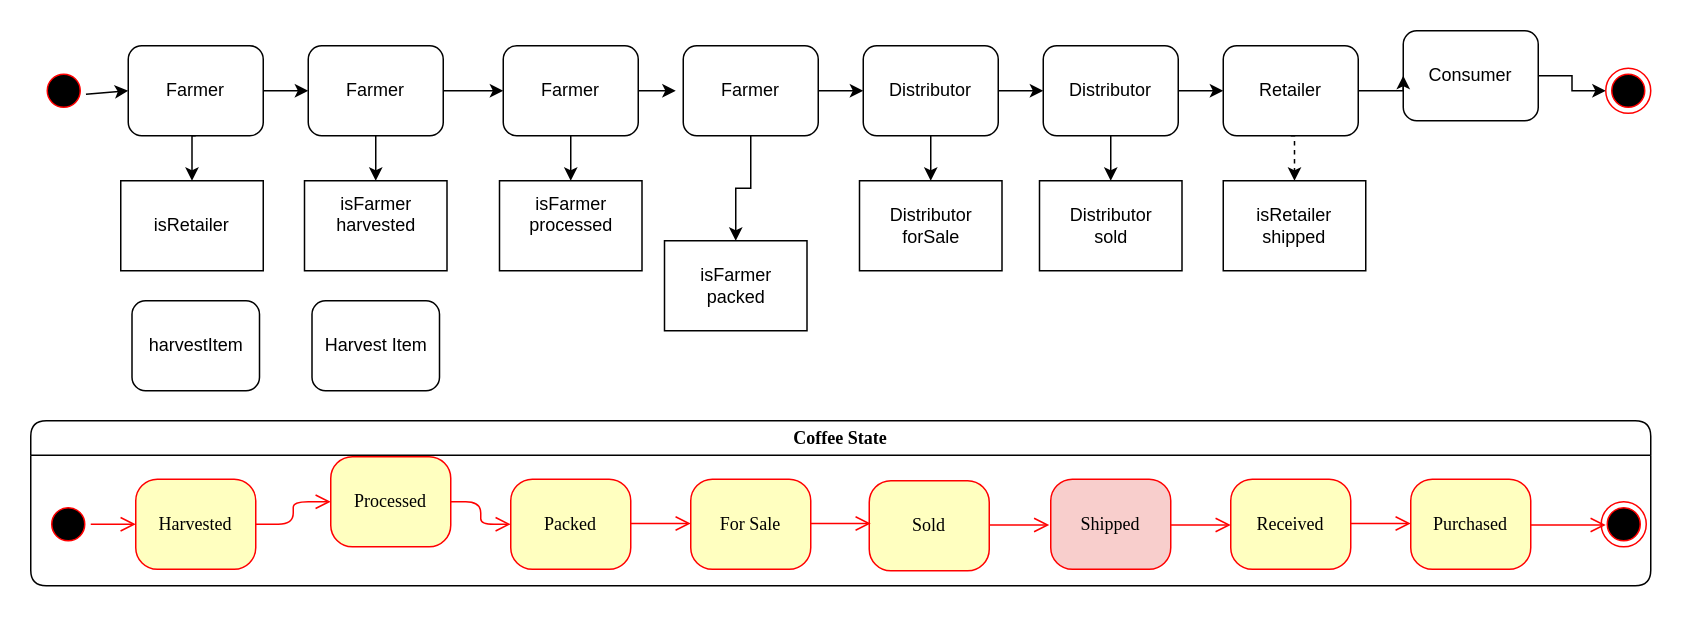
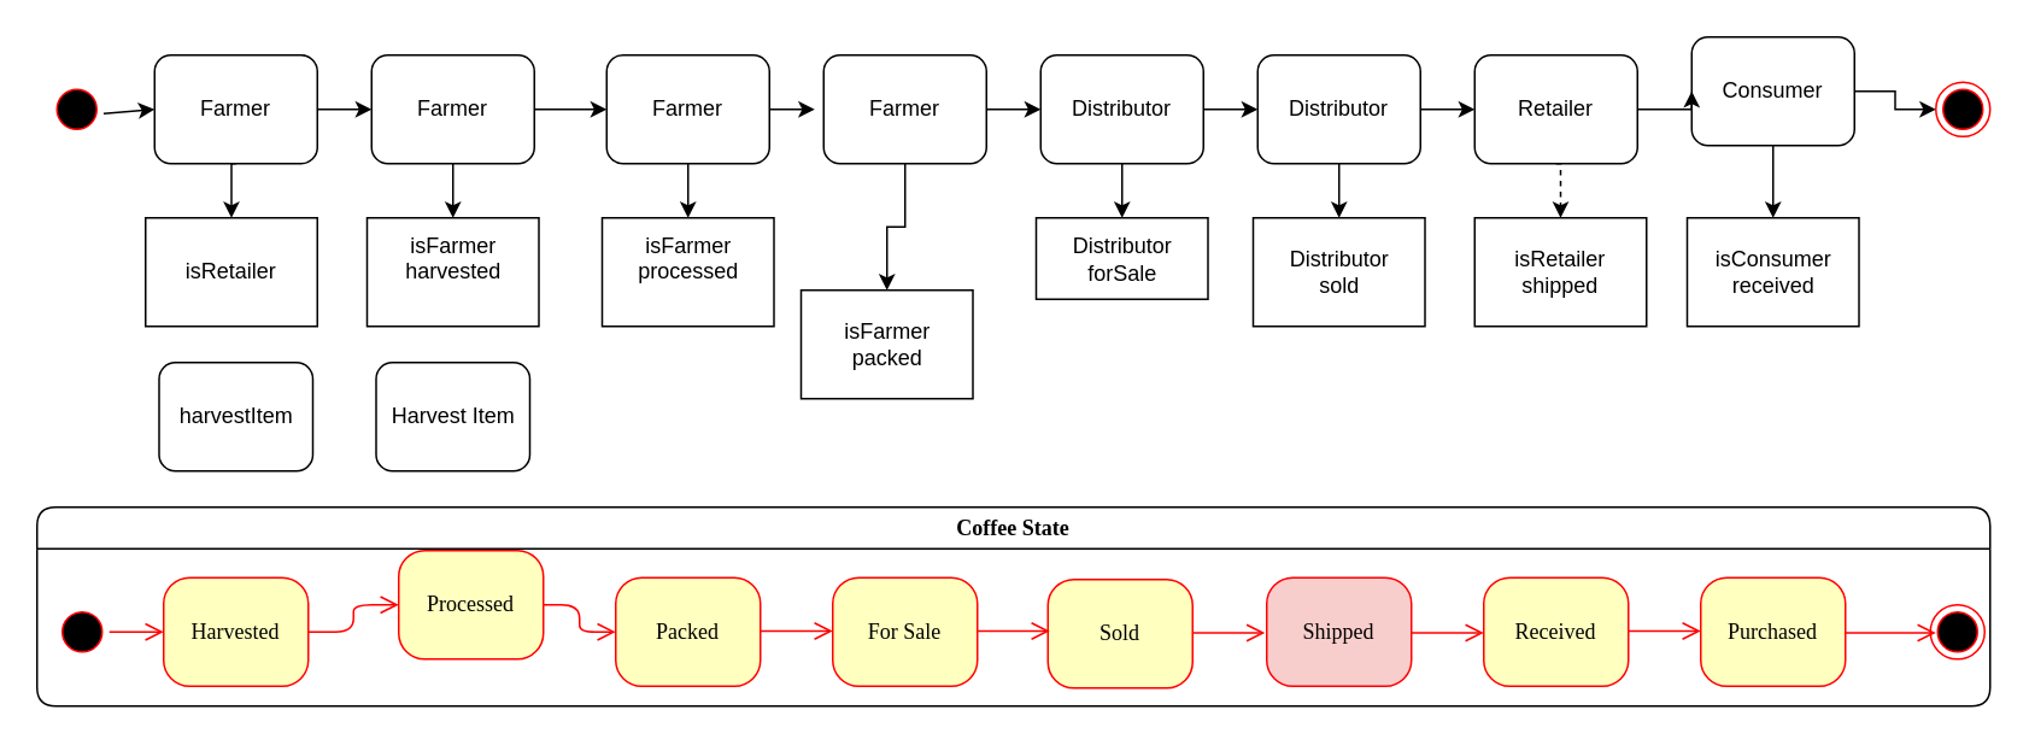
  <mxCell id="0" />
  <mxCell id="1" parent="0" />
  <mxCell id="2" value="" style="ellipse;html=1;shape=startState;fillColor=#000000;strokeColor=#ff0000;rounded=1;shadow=0;comic=0;labelBackgroundColor=none;fontFamily=Verdana;fontSize=12;fontColor=#000000;align=center;direction=south;" parent="1" vertex="1"><mxGeometry x="27" y="45" width="30" height="30" as="geometry" /></mxCell>
  <mxCell id="3" value="Coffee State" style="swimlane;whiteSpace=wrap;html=1;rounded=1;shadow=0;comic=0;labelBackgroundColor=none;strokeWidth=1;fontFamily=Verdana;fontSize=12;align=center;" parent="1" vertex="1"><mxGeometry x="20" y="280" width="1080" height="110" as="geometry" /></mxCell>
  <mxCell id="4" style="edgeStyle=elbowEdgeStyle;html=1;labelBackgroundColor=none;endArrow=open;endSize=8;strokeColor=#ff0000;fontFamily=Verdana;fontSize=12;align=left;" parent="3" source="5" target="10" edge="1"><mxGeometry relative="1" as="geometry" /></mxCell>
  <mxCell id="5" value="Harvested" style="rounded=1;whiteSpace=wrap;html=1;arcSize=24;fillColor=#ffffc0;strokeColor=#ff0000;shadow=0;comic=0;labelBackgroundColor=none;fontFamily=Verdana;fontSize=12;fontColor=#000000;align=center;" parent="3" vertex="1"><mxGeometry x="70" y="39" width="80" height="60" as="geometry" /></mxCell>
  <mxCell id="6" value="" style="ellipse;html=1;shape=endState;fillColor=#000000;strokeColor=#ff0000;rounded=1;shadow=0;comic=0;labelBackgroundColor=none;fontFamily=Verdana;fontSize=12;fontColor=#000000;align=center;" parent="3" vertex="1"><mxGeometry x="1047" y="54" width="30" height="30" as="geometry" /></mxCell>
  <mxCell id="7" style="edgeStyle=elbowEdgeStyle;html=1;labelBackgroundColor=none;endArrow=open;endSize=8;strokeColor=#ff0000;fontFamily=Verdana;fontSize=12;align=left;" parent="3" source="8" target="5" edge="1"><mxGeometry relative="1" as="geometry" /></mxCell>
  <mxCell id="8" value="" style="ellipse;html=1;shape=startState;fillColor=#000000;strokeColor=#ff0000;rounded=1;shadow=0;comic=0;labelBackgroundColor=none;fontFamily=Verdana;fontSize=12;fontColor=#000000;align=center;direction=south;" parent="3" vertex="1"><mxGeometry x="10" y="54" width="30" height="30" as="geometry" /></mxCell>
  <mxCell id="9" style="edgeStyle=elbowEdgeStyle;html=1;labelBackgroundColor=none;endArrow=open;endSize=8;strokeColor=#ff0000;fontFamily=Verdana;fontSize=12;align=left;" parent="3" source="10" target="11" edge="1"><mxGeometry relative="1" as="geometry" /></mxCell>
  <mxCell id="10" value="Processed" style="rounded=1;whiteSpace=wrap;html=1;arcSize=24;fillColor=#ffffc0;strokeColor=#ff0000;shadow=0;comic=0;labelBackgroundColor=none;fontFamily=Verdana;fontSize=12;fontColor=#000000;align=center;" parent="3" vertex="1"><mxGeometry x="200" y="24" width="80" height="60" as="geometry" /></mxCell>
  <mxCell id="11" value="Packed" style="rounded=1;whiteSpace=wrap;html=1;arcSize=24;fillColor=#ffffc0;strokeColor=#ff0000;shadow=0;comic=0;labelBackgroundColor=none;fontFamily=Verdana;fontSize=12;fontColor=#000000;align=center;" parent="3" vertex="1"><mxGeometry x="320" y="39" width="80" height="60" as="geometry" /></mxCell>
  <mxCell id="12" value="For Sale" style="rounded=1;whiteSpace=wrap;html=1;arcSize=24;fillColor=#ffffc0;strokeColor=#ff0000;shadow=0;comic=0;labelBackgroundColor=none;fontFamily=Verdana;fontSize=12;fontColor=#000000;align=center;" vertex="1" parent="3"><mxGeometry x="440" y="39" width="80" height="60" as="geometry" /></mxCell>
  <mxCell id="13" style="edgeStyle=elbowEdgeStyle;html=1;labelBackgroundColor=none;endArrow=open;endSize=8;strokeColor=#ff0000;fontFamily=Verdana;fontSize=12;align=left;" edge="1" parent="3"><mxGeometry relative="1" as="geometry"><mxPoint x="400" y="68.5" as="sourcePoint" /><mxPoint x="440" y="68.5" as="targetPoint" /><Array as="points"><mxPoint x="430" y="68.5" /></Array></mxGeometry></mxCell>
  <mxCell id="14" value="Sold" style="rounded=1;whiteSpace=wrap;html=1;arcSize=24;fillColor=#ffffc0;strokeColor=#ff0000;shadow=0;comic=0;labelBackgroundColor=none;fontFamily=Verdana;fontSize=12;fontColor=#000000;align=center;" vertex="1" parent="3"><mxGeometry x="559" y="40" width="80" height="60" as="geometry" /></mxCell>
  <mxCell id="15" style="edgeStyle=elbowEdgeStyle;html=1;labelBackgroundColor=none;endArrow=open;endSize=8;strokeColor=#ff0000;fontFamily=Verdana;fontSize=12;align=left;" edge="1" parent="3"><mxGeometry relative="1" as="geometry"><mxPoint x="520" y="68.5" as="sourcePoint" /><mxPoint x="560" y="68.5" as="targetPoint" /><Array as="points"><mxPoint x="550" y="68.5" /></Array></mxGeometry></mxCell>
  <mxCell id="16" value="Shipped" style="rounded=1;whiteSpace=wrap;html=1;arcSize=24;fillColor=#f8cecc;strokeColor=#ff0000;shadow=0;comic=0;labelBackgroundColor=none;fontFamily=Verdana;fontSize=12;fontColor=#000000;align=center;" vertex="1" parent="3"><mxGeometry x="680" y="39" width="80" height="60" as="geometry" /></mxCell>
  <mxCell id="17" style="edgeStyle=elbowEdgeStyle;html=1;labelBackgroundColor=none;endArrow=open;endSize=8;strokeColor=#ff0000;fontFamily=Verdana;fontSize=12;align=left;" edge="1" parent="3"><mxGeometry relative="1" as="geometry"><mxPoint x="639" y="69.5" as="sourcePoint" /><mxPoint x="679" y="69.5" as="targetPoint" /><Array as="points"><mxPoint x="669" y="69.5" /></Array></mxGeometry></mxCell>
  <mxCell id="18" value="Received" style="rounded=1;whiteSpace=wrap;html=1;arcSize=24;fillColor=#ffffc0;strokeColor=#ff0000;shadow=0;comic=0;labelBackgroundColor=none;fontFamily=Verdana;fontSize=12;fontColor=#000000;align=center;" vertex="1" parent="3"><mxGeometry x="800" y="39" width="80" height="60" as="geometry" /></mxCell>
  <mxCell id="19" value="Purchased" style="rounded=1;whiteSpace=wrap;html=1;arcSize=24;fillColor=#ffffc0;strokeColor=#ff0000;shadow=0;comic=0;labelBackgroundColor=none;fontFamily=Verdana;fontSize=12;fontColor=#000000;align=center;" vertex="1" parent="3"><mxGeometry x="920" y="39" width="80" height="60" as="geometry" /></mxCell>
  <mxCell id="20" style="edgeStyle=elbowEdgeStyle;html=1;labelBackgroundColor=none;endArrow=open;endSize=8;strokeColor=#ff0000;fontFamily=Verdana;fontSize=12;align=left;" edge="1" parent="3"><mxGeometry relative="1" as="geometry"><mxPoint x="760" y="69.5" as="sourcePoint" /><mxPoint x="800" y="69.5" as="targetPoint" /><Array as="points"><mxPoint x="790" y="69.5" /></Array></mxGeometry></mxCell>
  <mxCell id="21" style="edgeStyle=elbowEdgeStyle;html=1;labelBackgroundColor=none;endArrow=open;endSize=8;strokeColor=#ff0000;fontFamily=Verdana;fontSize=12;align=left;" edge="1" parent="3"><mxGeometry relative="1" as="geometry"><mxPoint x="880" y="68.5" as="sourcePoint" /><mxPoint x="920" y="68.5" as="targetPoint" /><Array as="points"><mxPoint x="910" y="68.5" /></Array></mxGeometry></mxCell>
  <mxCell id="22" style="edgeStyle=elbowEdgeStyle;html=1;labelBackgroundColor=none;endArrow=open;endSize=8;strokeColor=#ff0000;fontFamily=Verdana;fontSize=12;align=left;entryX=0.1;entryY=0.517;entryDx=0;entryDy=0;entryPerimeter=0;" edge="1" parent="3" target="6"><mxGeometry relative="1" as="geometry"><mxPoint x="1000" y="69.5" as="sourcePoint" /><mxPoint x="1040" y="69.5" as="targetPoint" /><Array as="points"><mxPoint x="1030" y="69.5" /></Array></mxGeometry></mxCell>
  <mxCell id="23" value="isRetailer" style="rounded=0;whiteSpace=wrap;html=1;" vertex="1" parent="1"><mxGeometry x="80" y="120" width="95" height="60" as="geometry" /></mxCell>
  <mxCell id="24" style="edgeStyle=orthogonalEdgeStyle;rounded=0;orthogonalLoop=1;jettySize=auto;html=1;exitX=1;exitY=0.5;exitDx=0;exitDy=0;entryX=0;entryY=0.5;entryDx=0;entryDy=0;" edge="1" parent="1" source="26" target="48"><mxGeometry relative="1" as="geometry" /></mxCell>
  <mxCell id="25" style="edgeStyle=orthogonalEdgeStyle;rounded=0;orthogonalLoop=1;jettySize=auto;html=1;exitX=0.5;exitY=1;exitDx=0;exitDy=0;entryX=0.5;entryY=0;entryDx=0;entryDy=0;" edge="1" parent="1" source="26" target="23"><mxGeometry relative="1" as="geometry" /></mxCell>
  <mxCell id="26" value="Farmer" style="rounded=1;whiteSpace=wrap;html=1;" vertex="1" parent="1"><mxGeometry x="85" y="30" width="90" height="60" as="geometry" /></mxCell>
  <mxCell id="27" value="harvestItem" style="rounded=1;whiteSpace=wrap;html=1;" vertex="1" parent="1"><mxGeometry x="87.5" y="200" width="85" height="60" as="geometry" /></mxCell>
  <mxCell id="28" style="edgeStyle=orthogonalEdgeStyle;rounded=0;orthogonalLoop=1;jettySize=auto;html=1;exitX=1;exitY=0.5;exitDx=0;exitDy=0;" edge="1" parent="1" source="30"><mxGeometry relative="1" as="geometry"><mxPoint x="450" y="60" as="targetPoint" /></mxGeometry></mxCell>
  <mxCell id="29" style="edgeStyle=orthogonalEdgeStyle;rounded=0;orthogonalLoop=1;jettySize=auto;html=1;exitX=0.5;exitY=1;exitDx=0;exitDy=0;entryX=0.5;entryY=0;entryDx=0;entryDy=0;" edge="1" parent="1" source="30" target="55"><mxGeometry relative="1" as="geometry" /></mxCell>
  <mxCell id="30" value="Farmer" style="rounded=1;whiteSpace=wrap;html=1;" vertex="1" parent="1"><mxGeometry x="335" y="30" width="90" height="60" as="geometry" /></mxCell>
  <mxCell id="31" style="edgeStyle=orthogonalEdgeStyle;rounded=0;orthogonalLoop=1;jettySize=auto;html=1;exitX=1;exitY=0.5;exitDx=0;exitDy=0;entryX=0;entryY=0.5;entryDx=0;entryDy=0;" edge="1" parent="1" source="33" target="51"><mxGeometry relative="1" as="geometry" /></mxCell>
+ <mxCell id="32" style="edgeStyle=orthogonalEdgeStyle;rounded=0;orthogonalLoop=1;jettySize=auto;html=1;exitX=0.5;exitY=1;exitDx=0;exitDy=0;entryX=0.5;entryY=0;entryDx=0;entryDy=0;" edge="1" parent="1" source="33" target="60"><mxGeometry relative="1" as="geometry" /></mxCell>
  <mxCell id="33" value="Consumer" style="rounded=1;whiteSpace=wrap;html=1;" vertex="1" parent="1"><mxGeometry x="935" y="20" width="90" height="60" as="geometry" /></mxCell>
  <mxCell id="34" style="edgeStyle=orthogonalEdgeStyle;rounded=0;orthogonalLoop=1;jettySize=auto;html=1;exitX=1;exitY=0.5;exitDx=0;exitDy=0;entryX=0;entryY=0.5;entryDx=0;entryDy=0;" edge="1" parent="1" source="36" target="39"><mxGeometry relative="1" as="geometry" /></mxCell>
  <mxCell id="35" style="edgeStyle=orthogonalEdgeStyle;rounded=0;orthogonalLoop=1;jettySize=auto;html=1;exitX=0.5;exitY=1;exitDx=0;exitDy=0;entryX=0.5;entryY=0;entryDx=0;entryDy=0;" edge="1" parent="1" source="36" target="56"><mxGeometry relative="1" as="geometry" /></mxCell>
  <mxCell id="36" value="Farmer" style="rounded=1;whiteSpace=wrap;html=1;" vertex="1" parent="1"><mxGeometry x="455" y="30" width="90" height="60" as="geometry" /></mxCell>
  <mxCell id="37" style="edgeStyle=orthogonalEdgeStyle;rounded=0;orthogonalLoop=1;jettySize=auto;html=1;exitX=1;exitY=0.5;exitDx=0;exitDy=0;entryX=0;entryY=0.5;entryDx=0;entryDy=0;" edge="1" parent="1" source="39" target="42"><mxGeometry relative="1" as="geometry" /></mxCell>
  <mxCell id="38" style="edgeStyle=orthogonalEdgeStyle;rounded=0;orthogonalLoop=1;jettySize=auto;html=1;exitX=0.5;exitY=1;exitDx=0;exitDy=0;entryX=0.5;entryY=0;entryDx=0;entryDy=0;" edge="1" parent="1" source="39" target="57"><mxGeometry relative="1" as="geometry" /></mxCell>
  <mxCell id="39" value="Distributor" style="rounded=1;whiteSpace=wrap;html=1;" vertex="1" parent="1"><mxGeometry x="575" y="30" width="90" height="60" as="geometry" /></mxCell>
  <mxCell id="40" style="edgeStyle=orthogonalEdgeStyle;rounded=0;orthogonalLoop=1;jettySize=auto;html=1;exitX=1;exitY=0.5;exitDx=0;exitDy=0;entryX=0;entryY=0.5;entryDx=0;entryDy=0;" edge="1" parent="1" source="42" target="45"><mxGeometry relative="1" as="geometry" /></mxCell>
  <mxCell id="41" style="edgeStyle=orthogonalEdgeStyle;rounded=0;orthogonalLoop=1;jettySize=auto;html=1;exitX=0.5;exitY=1;exitDx=0;exitDy=0;" edge="1" parent="1" source="42" target="58"><mxGeometry relative="1" as="geometry" /></mxCell>
  <mxCell id="42" value="Distributor" style="rounded=1;whiteSpace=wrap;html=1;" vertex="1" parent="1"><mxGeometry x="695" y="30" width="90" height="60" as="geometry" /></mxCell>
  <mxCell id="43" style="edgeStyle=orthogonalEdgeStyle;rounded=0;orthogonalLoop=1;jettySize=auto;html=1;exitX=1;exitY=0.5;exitDx=0;exitDy=0;entryX=0;entryY=0.5;entryDx=0;entryDy=0;" edge="1" parent="1" source="45" target="33"><mxGeometry relative="1" as="geometry" /></mxCell>
  <mxCell id="44" style="edgeStyle=orthogonalEdgeStyle;rounded=0;orthogonalLoop=1;jettySize=auto;html=1;exitX=0.5;exitY=1;exitDx=0;exitDy=0;entryX=0.5;entryY=0;entryDx=0;entryDy=0;dashed=1;" edge="1" parent="1" source="45" target="59"><mxGeometry relative="1" as="geometry" /></mxCell>
  <mxCell id="45" value="Retailer" style="rounded=1;whiteSpace=wrap;html=1;" vertex="1" parent="1"><mxGeometry x="815" y="30" width="90" height="60" as="geometry" /></mxCell>
  <mxCell id="46" style="edgeStyle=orthogonalEdgeStyle;rounded=0;orthogonalLoop=1;jettySize=auto;html=1;exitX=1;exitY=0.5;exitDx=0;exitDy=0;entryX=0;entryY=0.5;entryDx=0;entryDy=0;" edge="1" parent="1" source="48" target="30"><mxGeometry relative="1" as="geometry" /></mxCell>
  <mxCell id="47" style="edgeStyle=orthogonalEdgeStyle;rounded=0;orthogonalLoop=1;jettySize=auto;html=1;exitX=0.5;exitY=1;exitDx=0;exitDy=0;" edge="1" parent="1" source="48" target="54"><mxGeometry relative="1" as="geometry" /></mxCell>
  <mxCell id="48" value="Farmer" style="rounded=1;whiteSpace=wrap;html=1;" vertex="1" parent="1"><mxGeometry x="205" y="30" width="90" height="60" as="geometry" /></mxCell>
  <mxCell id="49" style="edgeStyle=orthogonalEdgeStyle;rounded=0;orthogonalLoop=1;jettySize=auto;html=1;exitX=0.5;exitY=1;exitDx=0;exitDy=0;" edge="1" parent="1" source="30" target="30"><mxGeometry relative="1" as="geometry" /></mxCell>
  <mxCell id="50" style="edgeStyle=orthogonalEdgeStyle;rounded=0;orthogonalLoop=1;jettySize=auto;html=1;exitX=0.5;exitY=1;exitDx=0;exitDy=0;" edge="1" parent="1" source="48" target="48"><mxGeometry relative="1" as="geometry" /></mxCell>
  <mxCell id="51" value="" style="ellipse;html=1;shape=endState;fillColor=#000000;strokeColor=#ff0000;rounded=1;shadow=0;comic=0;labelBackgroundColor=none;fontFamily=Verdana;fontSize=12;fontColor=#000000;align=center;" vertex="1" parent="1"><mxGeometry x="1070" y="45" width="30" height="30" as="geometry" /></mxCell>
  <mxCell id="52" value="" style="endArrow=classic;html=1;rounded=0;entryX=0;entryY=0.5;entryDx=0;entryDy=0;" edge="1" parent="1" source="2" target="26"><mxGeometry width="50" height="50" relative="1" as="geometry"><mxPoint x="30" y="150" as="sourcePoint" /><mxPoint x="80" y="100" as="targetPoint" /></mxGeometry></mxCell>
  <mxCell id="53" value="Harvest Item" style="rounded=1;whiteSpace=wrap;html=1;" vertex="1" parent="1"><mxGeometry x="207.5" y="200" width="85" height="60" as="geometry" /></mxCell>
  <mxCell id="54" value="&lt;div&gt;isFarmer&lt;/div&gt;&lt;div&gt;harvested&lt;br&gt;&lt;/div&gt;&lt;div&gt;&lt;br&gt;&lt;/div&gt;" style="rounded=0;whiteSpace=wrap;html=1;" vertex="1" parent="1"><mxGeometry x="202.5" y="120" width="95" height="60" as="geometry" /></mxCell>
  <mxCell id="55" value="&lt;div&gt;isFarmer&lt;/div&gt;&lt;div&gt;processed&lt;br&gt;&lt;/div&gt;&lt;div&gt;&lt;br&gt;&lt;/div&gt;" style="rounded=0;whiteSpace=wrap;html=1;" vertex="1" parent="1"><mxGeometry x="332.5" y="120" width="95" height="60" as="geometry" /></mxCell>
  <mxCell id="56" value="&lt;div&gt;isFarmer&lt;/div&gt;&lt;div&gt;packed&lt;br&gt;&lt;/div&gt;" style="rounded=0;whiteSpace=wrap;html=1;" vertex="1" parent="1"><mxGeometry x="442.5" y="160" width="95" height="60" as="geometry" /></mxCell>
- <mxCell id="57" value="&lt;div&gt;Distributor&lt;/div&gt;&lt;div&gt;forSale&lt;br&gt;&lt;/div&gt;" style="rounded=0;whiteSpace=wrap;html=1;" vertex="1" parent="1"><mxGeometry x="572.5" y="120" width="95" height="60" as="geometry" /></mxCell>
+ <mxCell id="57" value="&lt;div&gt;Distributor&lt;/div&gt;&lt;div&gt;forSale&lt;br&gt;&lt;/div&gt;" style="rounded=0;whiteSpace=wrap;html=1;" vertex="1" parent="1"><mxGeometry x="572.5" y="120" width="95" height="45" as="geometry" /></mxCell>
  <mxCell id="58" value="&lt;div&gt;Distributor&lt;/div&gt;&lt;div&gt;sold&lt;br&gt;&lt;/div&gt;" style="rounded=0;whiteSpace=wrap;html=1;" vertex="1" parent="1"><mxGeometry x="692.5" y="120" width="95" height="60" as="geometry" /></mxCell>
  <mxCell id="59" value="&lt;div&gt;isRetailer&lt;/div&gt;&lt;div&gt;shipped&lt;br&gt;&lt;/div&gt;" style="rounded=0;whiteSpace=wrap;html=1;" vertex="1" parent="1"><mxGeometry x="815" y="120" width="95" height="60" as="geometry" /></mxCell>
+ <mxCell id="60" value="&lt;div&gt;isConsumer&lt;/div&gt;&lt;div&gt;received&lt;br&gt;&lt;/div&gt;" style="rounded=0;whiteSpace=wrap;html=1;" vertex="1" parent="1"><mxGeometry x="932.5" y="120" width="95" height="60" as="geometry" /></mxCell>
